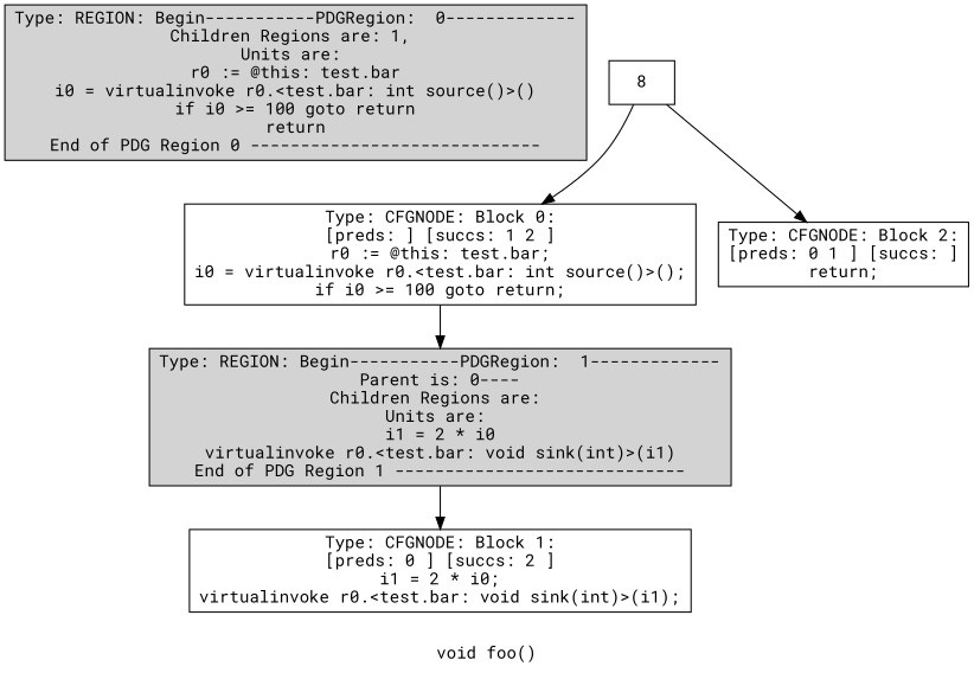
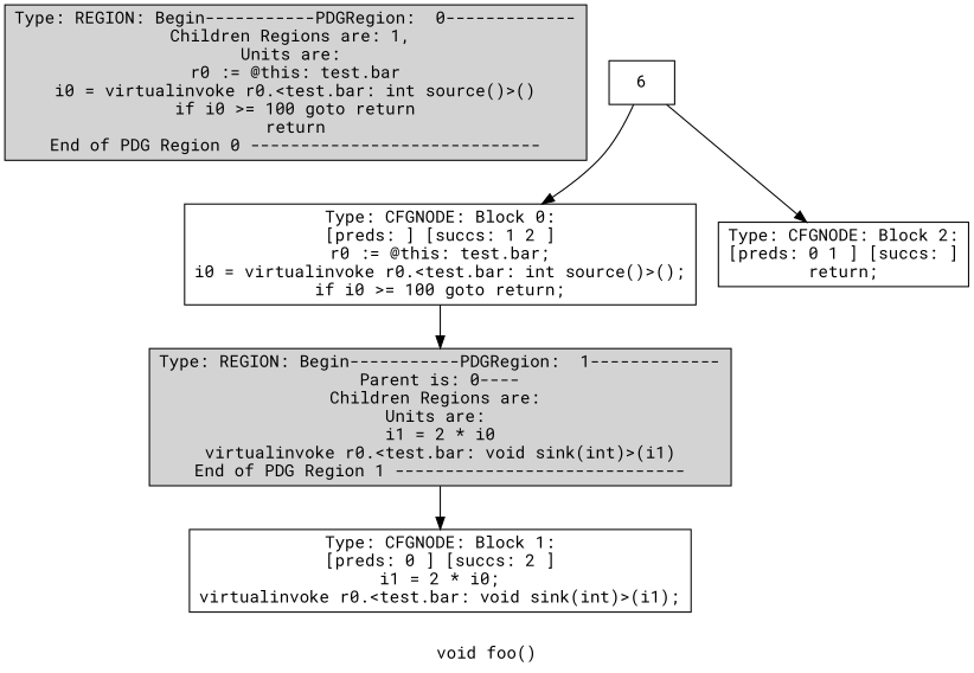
  digraph {
    label="void foo()"
    fontname="Roboto Mono"
    node [shape=box fontname="Roboto Mono"]
    edge [fontname="Roboto Mono"]
    n1 [label="Type: REGION: Begin-----------PDGRegion:  0-------------\nChildren Regions are: 1, \nUnits are: \nr0 := @this: test.bar\ni0 = virtualinvoke r0.<test.bar: int source()>()\nif i0 >= 100 goto return\nreturn\nEnd of PDG Region 0 -----------------------------\n" style=filled]
    n2 [label="Type: CFGNODE: Block 0:\n[preds: ] [succs: 1 2 ]\nr0 := @this: test.bar;\ni0 = virtualinvoke r0.<test.bar: int source()>();\nif i0 >= 100 goto return;\n"]
    n3 [label="Type: REGION: Begin-----------PDGRegion:  1-------------\nParent is: 0----\nChildren Regions are: \nUnits are: \ni1 = 2 * i0\nvirtualinvoke r0.<test.bar: void sink(int)>(i1)\nEnd of PDG Region 1 -----------------------------\n" style=filled]
-   6 [label=8]
+   6
    n5 [label="Type: CFGNODE: Block 2:\n[preds: 0 1 ] [succs: ]\nreturn;\n"]
    n6 [label="Type: CFGNODE: Block 1:\n[preds: 0 ] [succs: 2 ]\ni1 = 2 * i0;\nvirtualinvoke r0.<test.bar: void sink(int)>(i1);\n"]
    n2 -> n3
    n3 -> n6
    6 -> n2
    6 -> n5
  }
